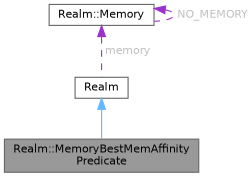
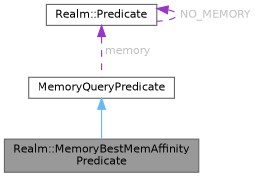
  digraph {
    node [color=gray40 fillcolor=white fontname=Helvetica fontsize=10 shape=box style=filled]
    edge [color=darkorchid3 dir=back fontname=Helvetica fontsize=10 labelfontname=Helvetica labelfontsize=10 style=dashed fontcolor=grey]
    n1 [fillcolor=grey60 fontcolor=black height=0.2 label="Realm::MemoryBestMemAffinity\lPredicate" width=0.4]
-   n2 [height=0.2 label=Realm width=0.4]
-   n3 [height=0.2 label="Realm::Memory" width=0.4]
+   n2 [height=0.2 label=MemoryQueryPredicate width=0.4]
+   n3 [height=0.2 label="Realm::Predicate" width=0.4]
    n2 -> n1 [color=steelblue1 style=solid fontcolor=""]
    n3 -> n2 [label=" memory"]
    n3 -> n3 [label=" NO_MEMORY"]
  }
